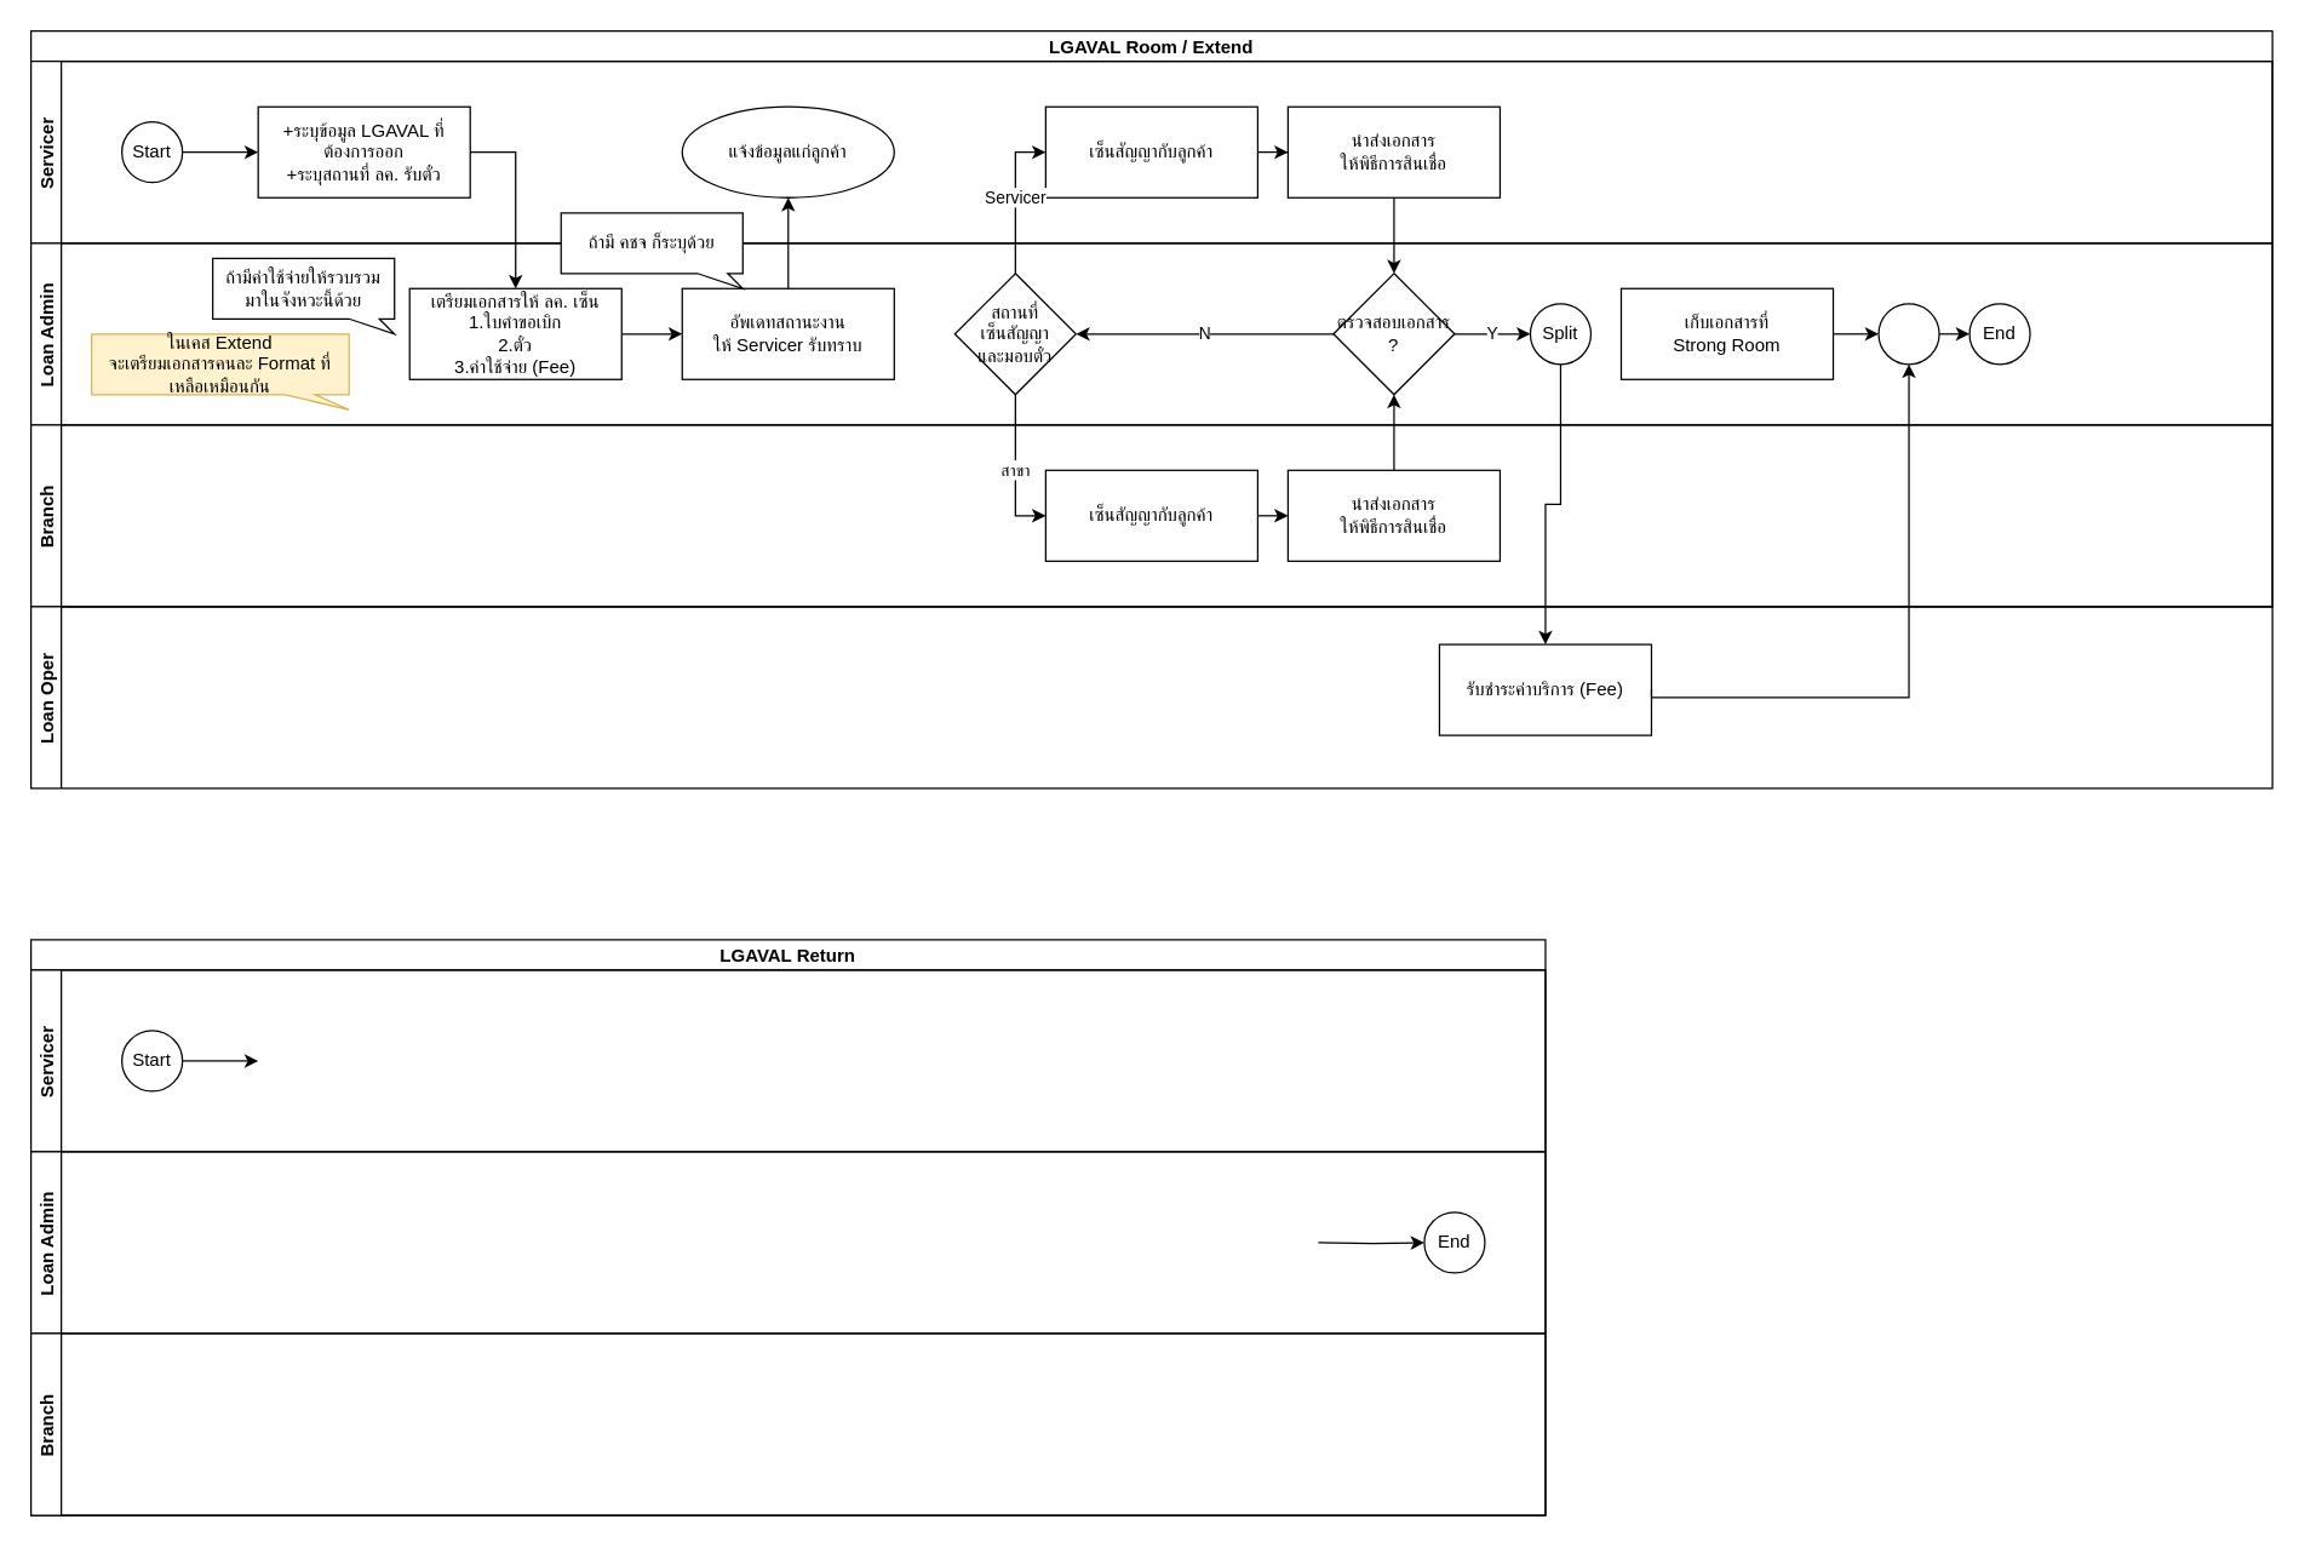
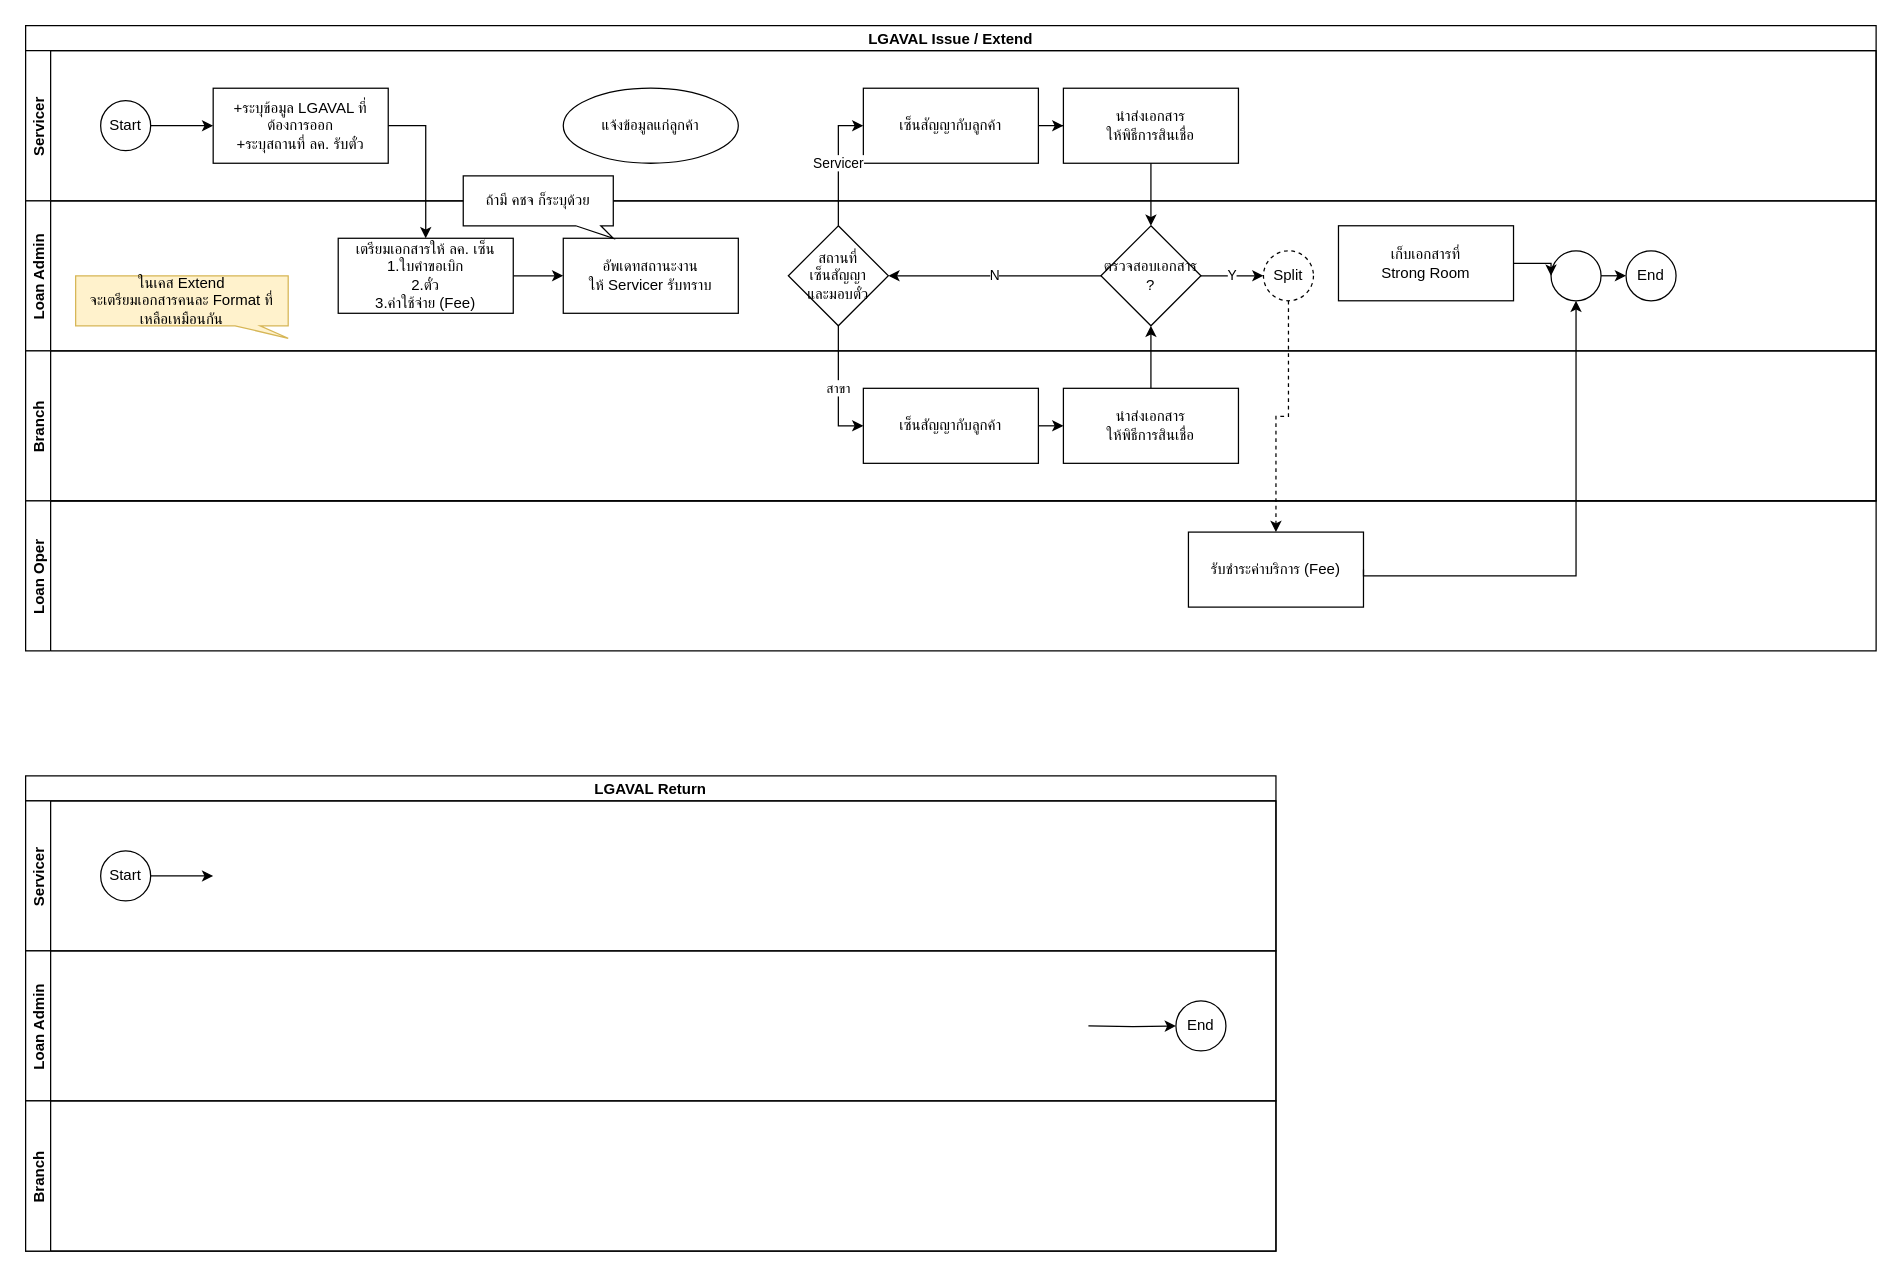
  <mxCell id="0" />
  <mxCell id="1" parent="0" />
- <mxCell id="2" value="LGAVAL Room / Extend" style="swimlane;childLayout=stackLayout;resizeParent=1;resizeParentMax=0;horizontal=1;startSize=20;horizontalStack=0;" parent="1" vertex="1"><mxGeometry x="20" y="20" width="1480" height="380" as="geometry" /></mxCell>
+ <mxCell id="2" value="LGAVAL Issue / Extend" style="swimlane;childLayout=stackLayout;resizeParent=1;resizeParentMax=0;horizontal=1;startSize=20;horizontalStack=0;" parent="1" vertex="1"><mxGeometry x="20" y="20" width="1480" height="380" as="geometry" /></mxCell>
  <mxCell id="3" value="Servicer" style="swimlane;startSize=20;horizontal=0;" parent="2" vertex="1"><mxGeometry y="20" width="1480" height="120" as="geometry" /></mxCell>
  <mxCell id="4" style="edgeStyle=orthogonalEdgeStyle;rounded=0;orthogonalLoop=1;jettySize=auto;html=1;exitX=1;exitY=0.5;exitDx=0;exitDy=0;entryX=0;entryY=0.5;entryDx=0;entryDy=0;" parent="3" source="5" target="6" edge="1"><mxGeometry relative="1" as="geometry" /></mxCell>
  <mxCell id="5" value="Start" style="ellipse;whiteSpace=wrap;html=1;aspect=fixed;" parent="3" vertex="1"><mxGeometry x="60" y="40" width="40" height="40" as="geometry" /></mxCell>
  <mxCell id="6" value="+ระบุข้อมูล LGAVAL ที่ต้องการออก&lt;br&gt;+ระบุสถานที่ ลค. รับตั๋ว&lt;br&gt;" style="rounded=0;whiteSpace=wrap;html=1;" parent="3" vertex="1"><mxGeometry x="150" y="30" width="140" height="60" as="geometry" /></mxCell>
  <mxCell id="7" style="edgeStyle=orthogonalEdgeStyle;rounded=0;orthogonalLoop=1;jettySize=auto;html=1;exitX=1;exitY=0.5;exitDx=0;exitDy=0;" parent="3" source="8" target="9" edge="1"><mxGeometry relative="1" as="geometry" /></mxCell>
  <mxCell id="8" value="เซ็นสัญญากับลูกค้า" style="rounded=0;whiteSpace=wrap;html=1;" parent="3" vertex="1"><mxGeometry x="670" y="30" width="140" height="60" as="geometry" /></mxCell>
  <mxCell id="9" value="นำส่งเอกสาร&lt;br&gt;ให้พิธีการสินเชื่อ" style="rounded=0;whiteSpace=wrap;html=1;" parent="3" vertex="1"><mxGeometry x="830" y="30" width="140" height="60" as="geometry" /></mxCell>
  <mxCell id="10" value="แจ้งข้อมูลแก่ลูกค้า" style="ellipse;whiteSpace=wrap;html=1;" parent="3" vertex="1"><mxGeometry x="430" y="30" width="140" height="60" as="geometry" /></mxCell>
  <mxCell id="11" value="Loan Admin" style="swimlane;startSize=20;horizontal=0;" parent="2" vertex="1"><mxGeometry y="140" width="1480" height="120" as="geometry" /></mxCell>
  <mxCell id="12" style="edgeStyle=orthogonalEdgeStyle;rounded=0;orthogonalLoop=1;jettySize=auto;html=1;exitX=1;exitY=0.5;exitDx=0;exitDy=0;entryX=0;entryY=0.5;entryDx=0;entryDy=0;" parent="11" source="13" target="20" edge="1"><mxGeometry relative="1" as="geometry" /></mxCell>
  <mxCell id="13" value="เตรียมเอกสารให้ ลค. เซ็น&lt;br&gt;1.ใบคำขอเบิก&lt;br&gt;2.ตั๋ว&lt;br&gt;3.ค่าใช้จ่าย (Fee)" style="rounded=0;whiteSpace=wrap;html=1;" parent="11" vertex="1"><mxGeometry x="250" y="30" width="140" height="60" as="geometry" /></mxCell>
  <mxCell id="14" value="สถานที่&lt;br&gt;เซ็นสัญญา&lt;br&gt;และมอบตั๋ว" style="rhombus;whiteSpace=wrap;html=1;" parent="11" vertex="1"><mxGeometry x="610" y="20" width="80" height="80" as="geometry" /></mxCell>
  <mxCell id="15" value="Y" style="edgeStyle=orthogonalEdgeStyle;rounded=0;orthogonalLoop=1;jettySize=auto;html=1;entryX=0;entryY=0.5;entryDx=0;entryDy=0;" parent="11" source="27" target="22" edge="1"><mxGeometry relative="1" as="geometry"><mxPoint x="970" y="60" as="sourcePoint" /></mxGeometry></mxCell>
  <mxCell id="16" value="N" style="edgeStyle=orthogonalEdgeStyle;rounded=0;orthogonalLoop=1;jettySize=auto;html=1;exitX=0;exitY=0.5;exitDx=0;exitDy=0;entryX=1;entryY=0.5;entryDx=0;entryDy=0;" parent="11" source="27" target="14" edge="1"><mxGeometry relative="1" as="geometry"><mxPoint x="830" y="60" as="sourcePoint" /></mxGeometry></mxCell>
  <mxCell id="17" style="edgeStyle=orthogonalEdgeStyle;rounded=0;orthogonalLoop=1;jettySize=auto;html=1;exitX=1;exitY=0.5;exitDx=0;exitDy=0;entryX=0;entryY=0.5;entryDx=0;entryDy=0;" parent="11" source="18" target="25" edge="1"><mxGeometry relative="1" as="geometry" /></mxCell>
  <mxCell id="18" value="" style="ellipse;whiteSpace=wrap;html=1;aspect=fixed;" parent="11" vertex="1"><mxGeometry x="1220" y="40" width="40" height="40" as="geometry" /></mxCell>
- <mxCell id="19" value="ถ้ามีค่าใช้จ่ายให้รวบรวม&lt;br&gt;มาในจังหวะนี้ด้วย" style="shape=callout;whiteSpace=wrap;html=1;perimeter=calloutPerimeter;size=10;position=0.75;position2=1;" parent="11" vertex="1"><mxGeometry x="120" y="10" width="120" height="50" as="geometry" /></mxCell>
  <mxCell id="20" value="อัพเดทสถานะงาน&lt;br&gt;ให้ Servicer รับทราบ" style="rounded=0;whiteSpace=wrap;html=1;" parent="11" vertex="1"><mxGeometry x="430" y="30" width="140" height="60" as="geometry" /></mxCell>
  <mxCell id="21" value="ถ้ามี คชจ ก็ระบุด้วย" style="shape=callout;whiteSpace=wrap;html=1;perimeter=calloutPerimeter;size=10;position=0.75;position2=1;" parent="11" vertex="1"><mxGeometry x="350" y="-20" width="120" height="50" as="geometry" /></mxCell>
- <mxCell id="22" value="Split" style="ellipse;whiteSpace=wrap;html=1;aspect=fixed;" parent="11" vertex="1"><mxGeometry x="990" y="40" width="40" height="40" as="geometry" /></mxCell>
+ <mxCell id="22" value="Split" style="ellipse;whiteSpace=wrap;html=1;aspect=fixed;dashed=1;" parent="11" vertex="1"><mxGeometry x="990" y="40" width="40" height="40" as="geometry" /></mxCell>
  <mxCell id="23" style="edgeStyle=orthogonalEdgeStyle;rounded=0;orthogonalLoop=1;jettySize=auto;html=1;exitX=1;exitY=0.5;exitDx=0;exitDy=0;entryX=0;entryY=0.5;entryDx=0;entryDy=0;" parent="11" source="24" target="18" edge="1"><mxGeometry relative="1" as="geometry" /></mxCell>
- <mxCell id="24" value="เก็บเอกสารที่&lt;br&gt;Strong Room" style="rounded=0;whiteSpace=wrap;html=1;" parent="11" vertex="1"><mxGeometry x="1050" y="30" width="140" height="60" as="geometry" /></mxCell>
+ <mxCell id="24" value="เก็บเอกสารที่&lt;br&gt;Strong Room" style="rounded=0;whiteSpace=wrap;html=1;" parent="11" vertex="1"><mxGeometry x="1050" y="20" width="140" height="60" as="geometry" /></mxCell>
  <mxCell id="25" value="End" style="ellipse;whiteSpace=wrap;html=1;aspect=fixed;" parent="11" vertex="1"><mxGeometry x="1280" y="40" width="40" height="40" as="geometry" /></mxCell>
  <mxCell id="26" value="ในเคส Extend&lt;br&gt;จะเตรียมเอกสารคนละ Format ที่เหลือเหมือนกัน" style="shape=callout;whiteSpace=wrap;html=1;perimeter=calloutPerimeter;size=10;position=0.75;position2=1;fillColor=#fff2cc;strokeColor=#d6b656;" parent="11" vertex="1"><mxGeometry x="40" y="60" width="170" height="50" as="geometry" /></mxCell>
  <mxCell id="27" value="&lt;span&gt;ตรวจสอบเอกสาร&lt;br&gt;?&lt;br&gt;&lt;/span&gt;" style="rhombus;whiteSpace=wrap;html=1;" parent="11" vertex="1"><mxGeometry x="860" y="20" width="80" height="80" as="geometry" /></mxCell>
  <mxCell id="28" value="Servicer" style="edgeStyle=orthogonalEdgeStyle;rounded=0;orthogonalLoop=1;jettySize=auto;html=1;entryX=0;entryY=0.5;entryDx=0;entryDy=0;exitX=0.5;exitY=0;exitDx=0;exitDy=0;" parent="2" source="14" target="8" edge="1"><mxGeometry relative="1" as="geometry"><mxPoint x="710" y="170" as="sourcePoint" /></mxGeometry></mxCell>
  <mxCell id="29" value="สาขา" style="edgeStyle=orthogonalEdgeStyle;rounded=0;orthogonalLoop=1;jettySize=auto;html=1;entryX=0;entryY=0.5;entryDx=0;entryDy=0;exitX=0.5;exitY=1;exitDx=0;exitDy=0;" parent="2" source="14" target="34" edge="1"><mxGeometry relative="1" as="geometry"><mxPoint x="540" y="320" as="sourcePoint" /></mxGeometry></mxCell>
  <mxCell id="30" style="edgeStyle=orthogonalEdgeStyle;rounded=0;orthogonalLoop=1;jettySize=auto;html=1;exitX=0.5;exitY=0;exitDx=0;exitDy=0;entryX=0.5;entryY=1;entryDx=0;entryDy=0;" parent="2" source="35" target="27" edge="1"><mxGeometry relative="1" as="geometry"><mxPoint x="780" y="220" as="targetPoint" /></mxGeometry></mxCell>
  <mxCell id="31" style="edgeStyle=orthogonalEdgeStyle;rounded=0;orthogonalLoop=1;jettySize=auto;html=1;exitX=0.5;exitY=1;exitDx=0;exitDy=0;entryX=0.5;entryY=0;entryDx=0;entryDy=0;" parent="2" source="9" target="27" edge="1"><mxGeometry relative="1" as="geometry"><mxPoint x="900" y="170" as="targetPoint" /></mxGeometry></mxCell>
  <mxCell id="32" value="Branch" style="swimlane;startSize=20;horizontal=0;" parent="2" vertex="1"><mxGeometry y="260" width="1480" height="120" as="geometry" /></mxCell>
  <mxCell id="33" style="edgeStyle=orthogonalEdgeStyle;rounded=0;orthogonalLoop=1;jettySize=auto;html=1;exitX=1;exitY=0.5;exitDx=0;exitDy=0;entryX=0;entryY=0.5;entryDx=0;entryDy=0;" parent="32" source="34" target="35" edge="1"><mxGeometry relative="1" as="geometry" /></mxCell>
  <mxCell id="34" value="เซ็นสัญญากับลูกค้า" style="rounded=0;whiteSpace=wrap;html=1;" parent="32" vertex="1"><mxGeometry x="670" y="30" width="140" height="60" as="geometry" /></mxCell>
  <mxCell id="35" value="นำส่งเอกสาร&lt;br&gt;ให้พิธีการสินเชื่อ" style="rounded=0;whiteSpace=wrap;html=1;" parent="32" vertex="1"><mxGeometry x="830" y="30" width="140" height="60" as="geometry" /></mxCell>
  <mxCell id="36" style="edgeStyle=orthogonalEdgeStyle;rounded=0;orthogonalLoop=1;jettySize=auto;html=1;exitX=1;exitY=0.5;exitDx=0;exitDy=0;" parent="2" source="6" target="13" edge="1"><mxGeometry relative="1" as="geometry" /></mxCell>
- <mxCell id="37" style="edgeStyle=orthogonalEdgeStyle;rounded=0;orthogonalLoop=1;jettySize=auto;html=1;exitX=0.5;exitY=0;exitDx=0;exitDy=0;" parent="2" source="20" target="10" edge="1"><mxGeometry relative="1" as="geometry" /></mxCell>
  <mxCell id="38" value="LGAVAL Return" style="swimlane;childLayout=stackLayout;resizeParent=1;resizeParentMax=0;horizontal=1;startSize=20;horizontalStack=0;" parent="1" vertex="1"><mxGeometry x="20" y="620" width="1000" height="380" as="geometry" /></mxCell>
  <mxCell id="39" value="Servicer" style="swimlane;startSize=20;horizontal=0;" parent="38" vertex="1"><mxGeometry y="20" width="1000" height="120" as="geometry" /></mxCell>
  <mxCell id="40" style="edgeStyle=orthogonalEdgeStyle;rounded=0;orthogonalLoop=1;jettySize=auto;html=1;exitX=1;exitY=0.5;exitDx=0;exitDy=0;entryX=0;entryY=0.5;entryDx=0;entryDy=0;" parent="39" source="41" edge="1"><mxGeometry relative="1" as="geometry"><mxPoint x="150" y="60" as="targetPoint" /></mxGeometry></mxCell>
  <mxCell id="41" value="Start" style="ellipse;whiteSpace=wrap;html=1;aspect=fixed;" parent="39" vertex="1"><mxGeometry x="60" y="40" width="40" height="40" as="geometry" /></mxCell>
  <mxCell id="42" value="Loan Admin" style="swimlane;startSize=20;horizontal=0;" parent="38" vertex="1"><mxGeometry y="140" width="1000" height="120" as="geometry" /></mxCell>
  <mxCell id="43" style="edgeStyle=orthogonalEdgeStyle;rounded=0;orthogonalLoop=1;jettySize=auto;html=1;exitX=1;exitY=0.5;exitDx=0;exitDy=0;" parent="42" target="44" edge="1"><mxGeometry relative="1" as="geometry"><mxPoint x="850" y="60" as="sourcePoint" /></mxGeometry></mxCell>
  <mxCell id="44" value="End" style="ellipse;whiteSpace=wrap;html=1;aspect=fixed;" parent="42" vertex="1"><mxGeometry x="920" y="40" width="40" height="40" as="geometry" /></mxCell>
  <mxCell id="45" value="Branch" style="swimlane;startSize=20;horizontal=0;" parent="38" vertex="1"><mxGeometry y="260" width="1000" height="120" as="geometry" /></mxCell>
  <mxCell id="46" value="Loan Oper" style="swimlane;startSize=20;horizontal=0;" parent="1" vertex="1"><mxGeometry x="20" y="400" width="1480" height="120" as="geometry" /></mxCell>
  <mxCell id="47" value="รับชำระค่าบริการ (Fee)" style="rounded=0;whiteSpace=wrap;html=1;" parent="46" vertex="1"><mxGeometry x="930" y="25" width="140" height="60" as="geometry" /></mxCell>
- <mxCell id="48" style="edgeStyle=orthogonalEdgeStyle;rounded=0;orthogonalLoop=1;jettySize=auto;html=1;exitX=0.5;exitY=1;exitDx=0;exitDy=0;" parent="1" source="22" target="47" edge="1"><mxGeometry relative="1" as="geometry" /></mxCell>
+ <mxCell id="48" style="edgeStyle=orthogonalEdgeStyle;rounded=0;orthogonalLoop=1;jettySize=auto;html=1;exitX=0.5;exitY=1;exitDx=0;exitDy=0;dashed=1;" parent="1" source="22" target="47" edge="1"><mxGeometry relative="1" as="geometry" /></mxCell>
  <mxCell id="49" style="edgeStyle=orthogonalEdgeStyle;rounded=0;orthogonalLoop=1;jettySize=auto;html=1;exitX=1;exitY=0.5;exitDx=0;exitDy=0;entryX=0.5;entryY=1;entryDx=0;entryDy=0;" parent="1" source="47" target="18" edge="1"><mxGeometry relative="1" as="geometry"><Array as="points"><mxPoint x="1260" y="460" /></Array></mxGeometry></mxCell>
